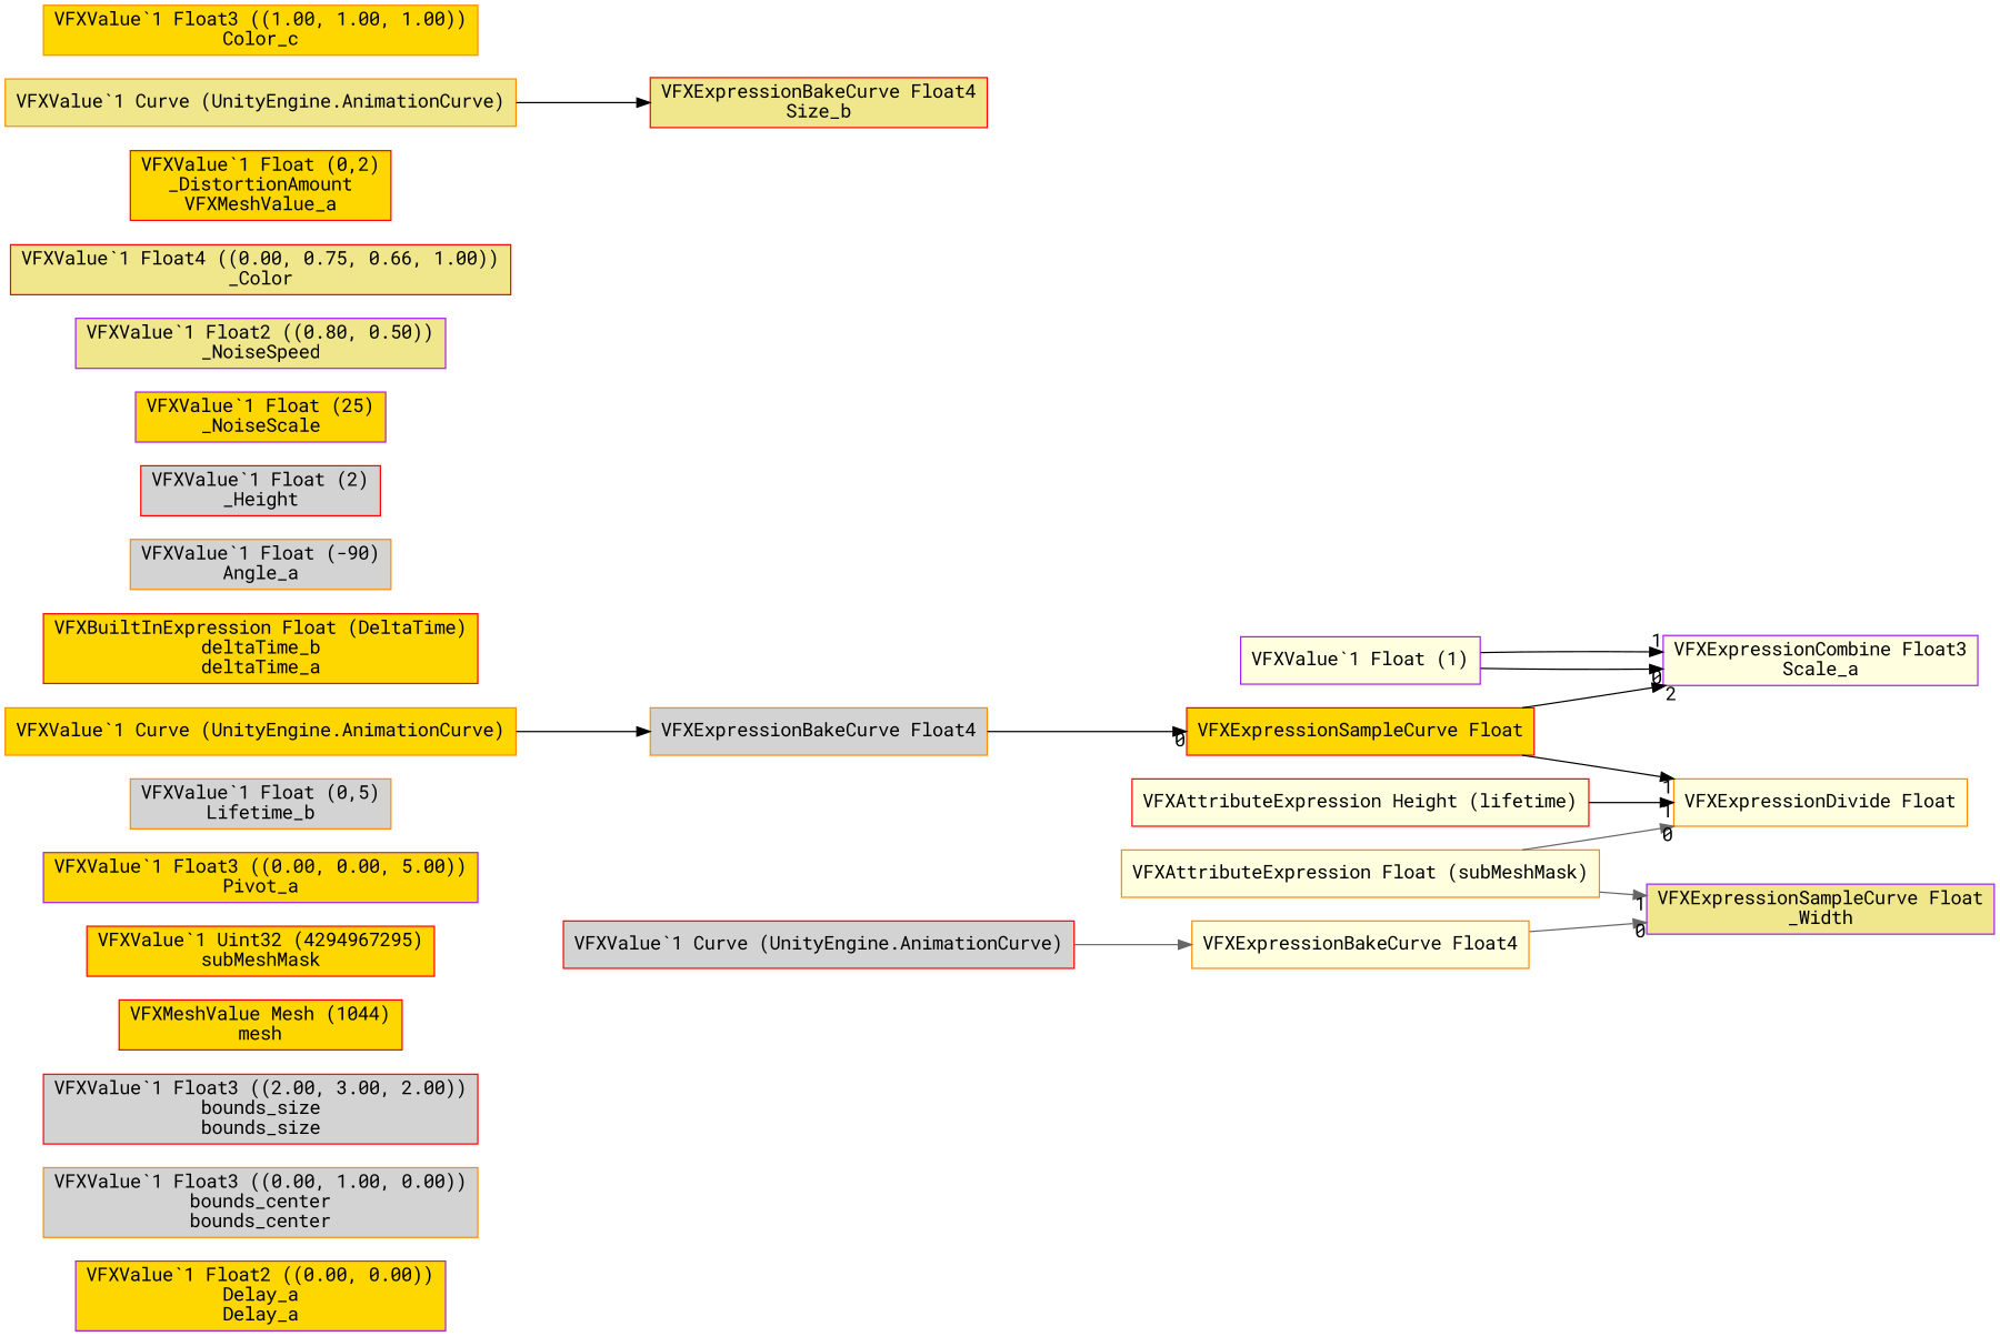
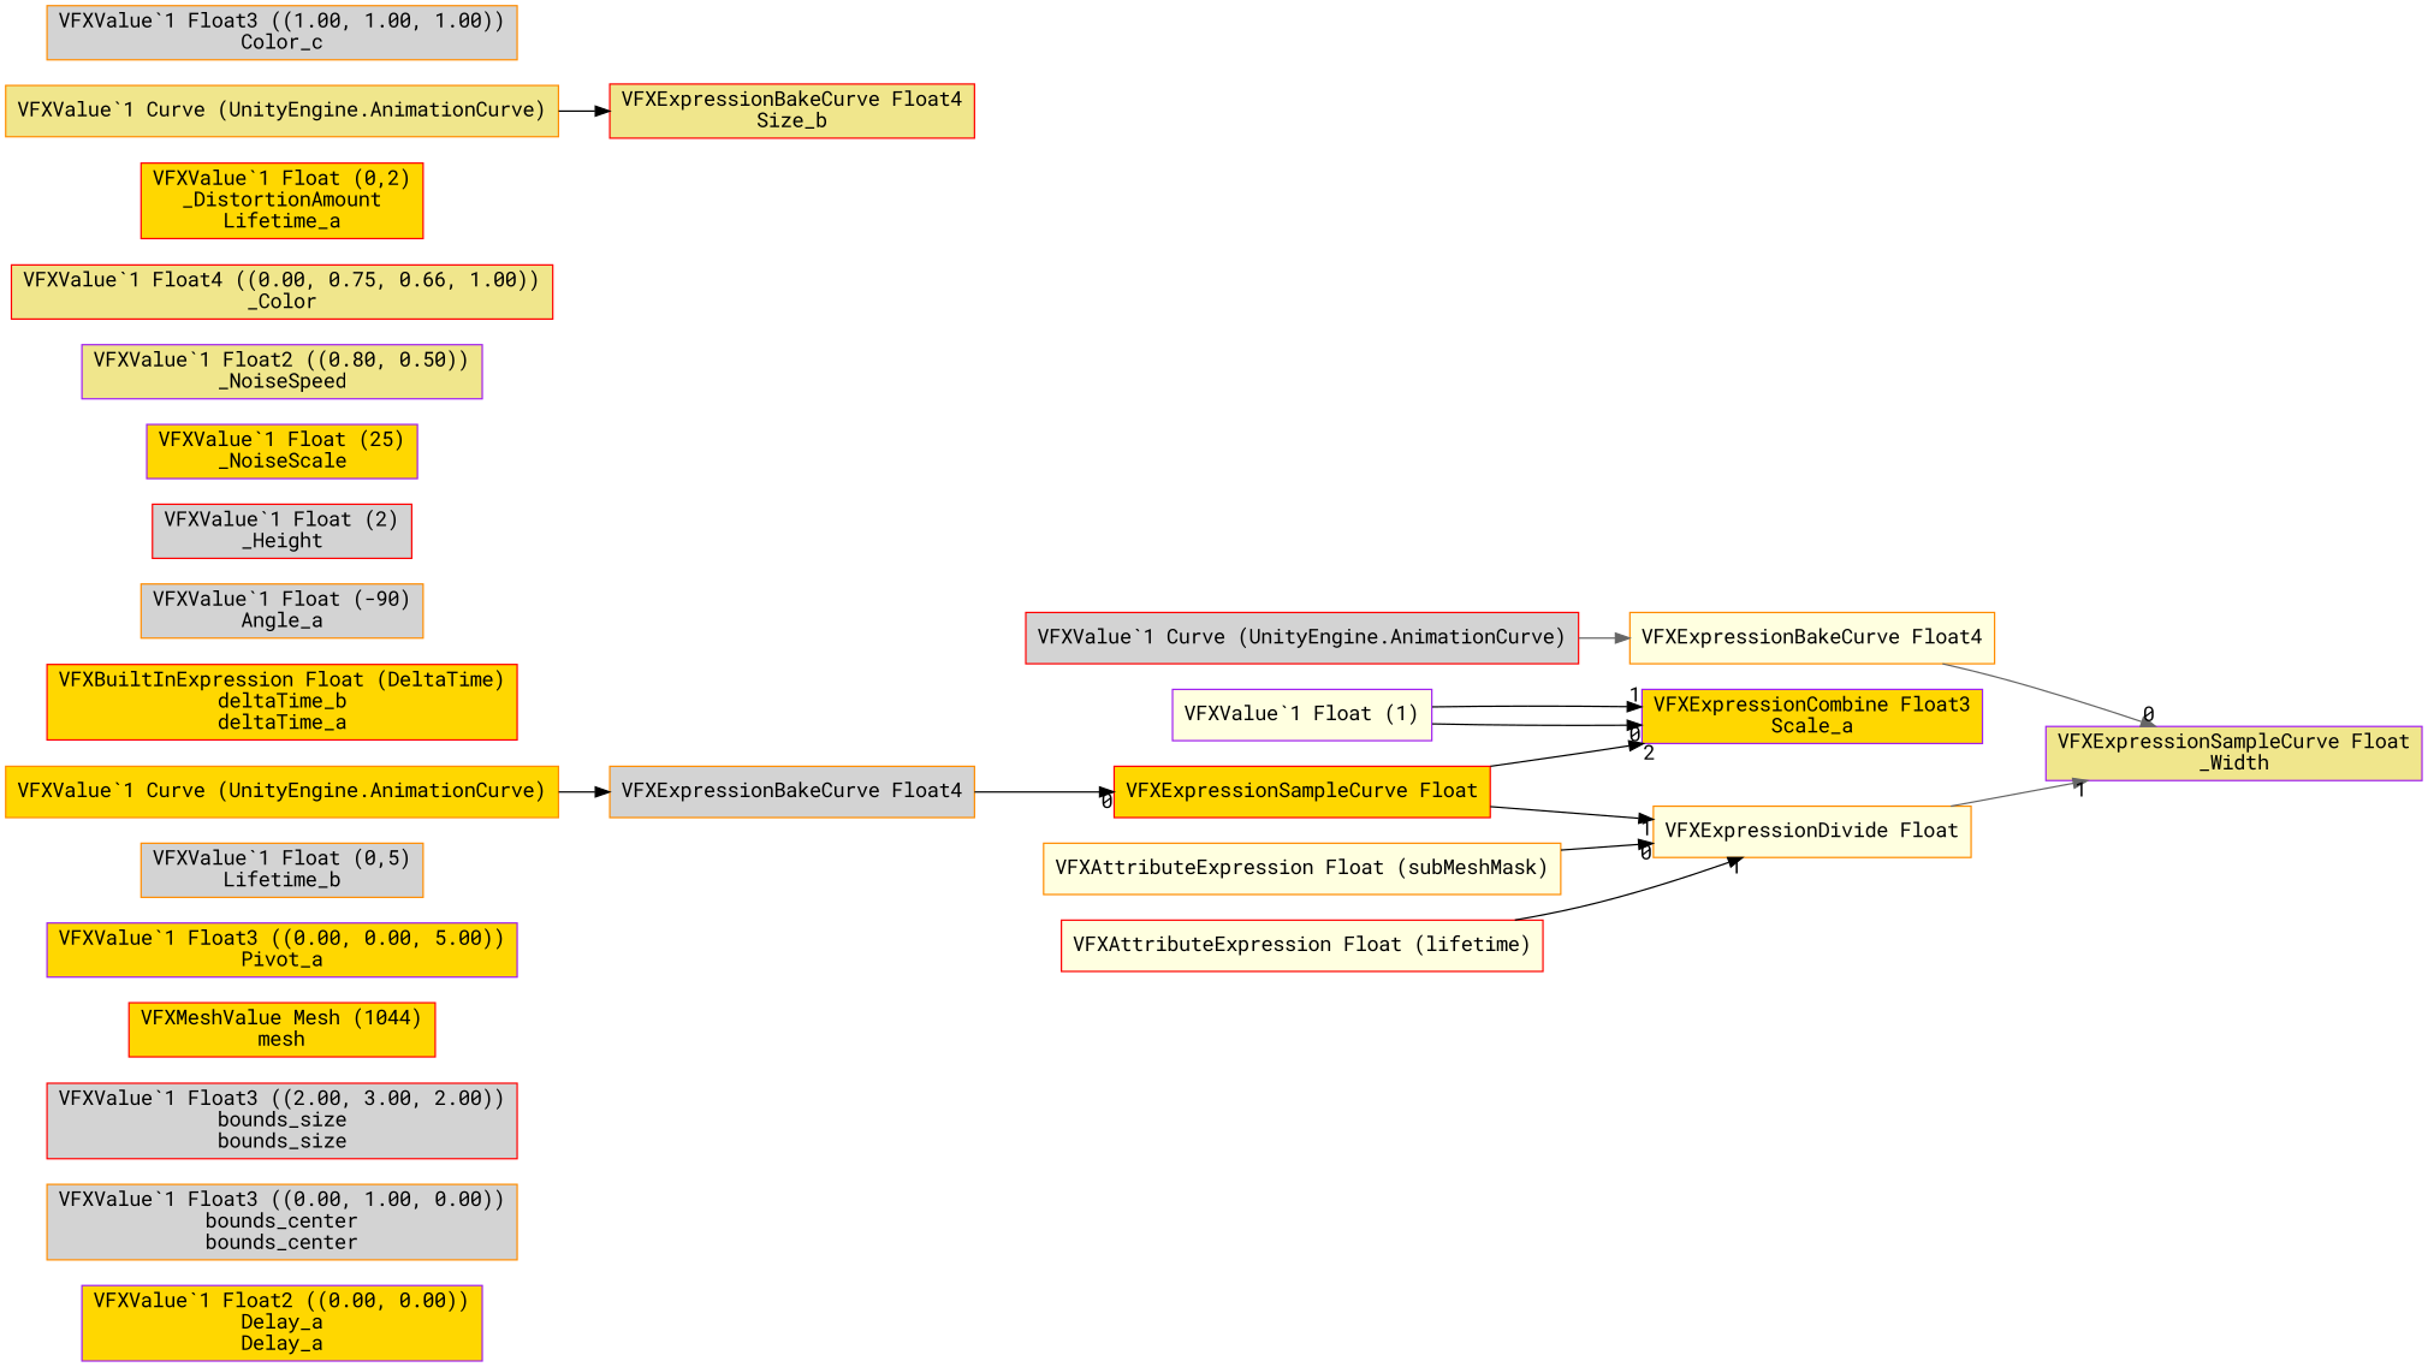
  digraph {
    fontname="Roboto Mono"
    rankdir=LR
    node [color=red fillcolor=gold fontname="Roboto Mono" shape=box style=filled]
    edge [color=black fontname="Roboto Mono" headlabel=0]
    n1 [color=purple label="VFXValue`1 Float2 ((0.00, 0.00))\nDelay_a\nDelay_a"]
    n2 [color=darkorange fillcolor=lightgrey label="VFXValue`1 Float3 ((0.00, 1.00, 0.00))\nbounds_center\nbounds_center"]
    n3 [fillcolor=lightgrey label="VFXValue`1 Float3 ((2.00, 3.00, 2.00))\nbounds_size\nbounds_size"]
    n4 [label="VFXMeshValue Mesh (1044)\nmesh"]
-   n5 [label="VFXValue`1 Uint32 (4294967295)\nsubMeshMask"]
    n6 [color=purple label="VFXValue`1 Float3 ((0.00, 0.00, 5.00))\nPivot_a"]
    n7 [color=darkorange fillcolor=lightgrey label="VFXValue`1 Float (0,5)\nLifetime_b"]
-   n8 [color=purple fillcolor=lightyellow label="VFXExpressionCombine Float3\nScale_a"]
+   n8 [color=purple label="VFXExpressionCombine Float3\nScale_a"]
    n9 [color=purple fillcolor=lightyellow label="VFXValue`1 Float (1)"]
    n10 [label="VFXExpressionSampleCurve Float"]
    n11 [color=darkorange fillcolor=lightyellow label="VFXExpressionDivide Float"]
    n12 [color=darkorange fillcolor=lightgrey label="VFXExpressionBakeCurve Float4"]
    n13 [color=darkorange label="VFXValue`1 Curve (UnityEngine.AnimationCurve)"]
    n14 [color=purple fillcolor=khaki label="VFXExpressionSampleCurve Float\n_Width"]
    n15 [color=darkorange fillcolor=lightyellow label="VFXAttributeExpression Float (subMeshMask)"]
-   n16 [fillcolor=lightyellow label="VFXAttributeExpression Height (lifetime)"]
+   n16 [fillcolor=lightyellow label="VFXAttributeExpression Float (lifetime)"]
    n17 [label="VFXBuiltInExpression Float (DeltaTime)\ndeltaTime_b\ndeltaTime_a"]
    n18 [color=darkorange fillcolor=lightgrey label="VFXValue`1 Float (-90)\nAngle_a"]
    n19 [color=darkorange fillcolor=lightyellow label="VFXExpressionBakeCurve Float4"]
    n20 [fillcolor=lightgrey label="VFXValue`1 Curve (UnityEngine.AnimationCurve)"]
    n21 [fillcolor=lightgrey label="VFXValue`1 Float (2)\n_Height"]
    n22 [color=purple label="VFXValue`1 Float (25)\n_NoiseScale"]
    n23 [color=purple fillcolor=khaki label="VFXValue`1 Float2 ((0.80, 0.50))\n_NoiseSpeed"]
    n24 [fillcolor=khaki label="VFXValue`1 Float4 ((0.00, 0.75, 0.66, 1.00))\n_Color"]
-   n25 [label="VFXValue`1 Float (0,2)\n_DistortionAmount\nVFXMeshValue_a"]
+   n25 [label="VFXValue`1 Float (0,2)\n_DistortionAmount\nLifetime_a"]
    n26 [fillcolor=khaki label="VFXExpressionBakeCurve Float4\nSize_b"]
    n27 [color=darkorange fillcolor=khaki label="VFXValue`1 Curve (UnityEngine.AnimationCurve)"]
-   n28 [color=darkorange label="VFXValue`1 Float3 ((1.00, 1.00, 1.00))\nColor_c"]
+   n28 [color=darkorange fillcolor=lightgrey label="VFXValue`1 Float3 ((1.00, 1.00, 1.00))\nColor_c"]
    n9 -> n8
    n9 -> n8 [headlabel=1]
    n10 -> n8 [headlabel=2]
    n10 -> n11 [headlabel=1]
-   n15 -> n14 [color=gray40 headlabel=1]
+   n11 -> n14 [color=gray40 headlabel=1]
    n12 -> n10
    n13 -> n12 [headlabel=""]
-   n15 -> n11 [color=gray40]
+   n15 -> n11
    n16 -> n11 [headlabel=1]
    n19 -> n14 [color=gray40]
    n20 -> n19 [color=gray40 headlabel=""]
    n27 -> n26 [headlabel=""]
  }
